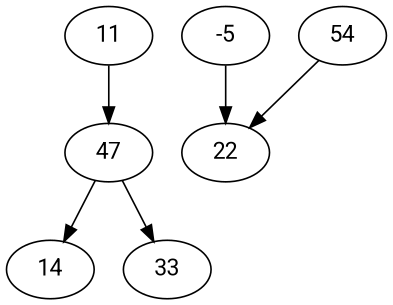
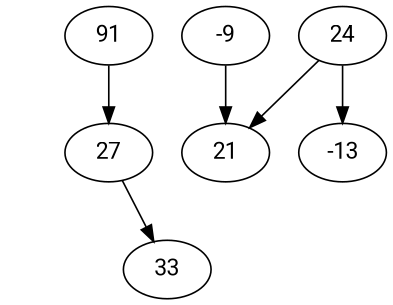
  digraph {
    fontname=Roboto
    node [fontname=Roboto]
    edge [fontname=Roboto]
-   n1 [label=11]
-   n2 [label=47]
-   n3 [label=54]
-   n4 [label=22]
-   n6 [label=14]
+   n1 [label=91]
+   n2 [label=27]
+   n3 [label=24]
+   n4 [label=21]
+   n5 [label=-13]
    n7 [label=33]
-   n8 [label=-5]
+   n8 [label=-9]
    n1 -> n2
-   n2 -> n6
    n2 -> n7
    n3 -> n4
+   n3 -> n5
    n8 -> n4
  }
